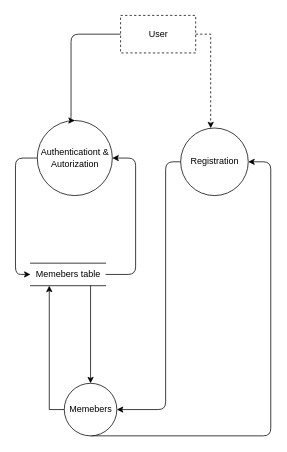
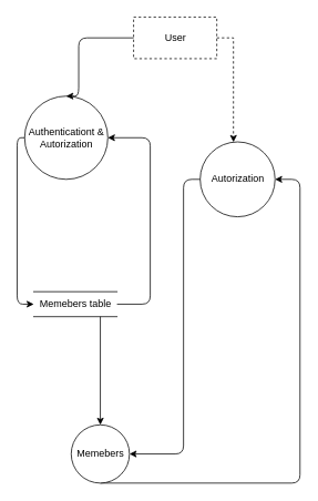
  <mxCell id="0" />
  <mxCell id="1" parent="0" />
- <mxCell id="2" value="Authenticationt &amp;amp; &lt;br&gt;Autorization" style="shape=ellipse;html=1;dashed=0;whitespace=wrap;aspect=fixed;perimeter=ellipsePerimeter;" vertex="1" parent="1"><mxGeometry x="49" y="160" width="100" height="100" as="geometry" /></mxCell>
+ <mxCell id="2" value="Authenticationt &amp;amp; &lt;br&gt;Autorization" style="shape=ellipse;html=1;dashed=0;whitespace=wrap;aspect=fixed;perimeter=ellipsePerimeter;" vertex="1" parent="1"><mxGeometry x="29" y="115" width="100" height="100" as="geometry" /></mxCell>
  <mxCell id="3" value="Memebers table" style="html=1;dashed=0;whitespace=wrap;shape=partialRectangle;right=0;left=0;" vertex="1" parent="1"><mxGeometry x="40" y="350" width="100" height="30" as="geometry" /></mxCell>
  <mxCell id="4" value="User" style="html=1;dashed=1;whitespace=wrap;" vertex="1" parent="1"><mxGeometry x="160" y="20" width="100" height="50" as="geometry" /></mxCell>
  <mxCell id="5" value="" style="edgeStyle=orthogonalEdgeStyle;rounded=0;orthogonalLoop=1;jettySize=auto;html=1;exitX=1;exitY=0.5;exitDx=0;exitDy=0;dashed=1;" edge="1" parent="1" source="4" target="6"><mxGeometry relative="1" as="geometry"><mxPoint x="280" y="130" as="targetPoint" /><Array as="points"><mxPoint x="280" y="45" /></Array></mxGeometry></mxCell>
- <mxCell id="6" value="Registration" style="shape=ellipse;html=1;dashed=0;whitespace=wrap;aspect=fixed;perimeter=ellipsePerimeter;" vertex="1" parent="1"><mxGeometry x="240" y="170" width="90" height="90" as="geometry" /></mxCell>
- <mxCell id="7" style="edgeStyle=orthogonalEdgeStyle;rounded=0;orthogonalLoop=1;jettySize=auto;html=1;exitX=0;exitY=0.5;exitDx=0;exitDy=0;" edge="1" parent="1" source="12" target="3"><mxGeometry relative="1" as="geometry"><mxPoint x="120" y="540" as="sourcePoint" /><Array as="points"><mxPoint x="65" y="545" /></Array></mxGeometry></mxCell>
+ <mxCell id="6" value="Autorization" style="shape=ellipse;html=1;dashed=0;whitespace=wrap;aspect=fixed;perimeter=ellipsePerimeter;" vertex="1" parent="1"><mxGeometry x="240" y="170" width="90" height="90" as="geometry" /></mxCell>
  <mxCell id="8" value="" style="edgeStyle=elbowEdgeStyle;elbow=horizontal;endArrow=classic;html=1;entryX=0.5;entryY=0;entryDx=0;entryDy=0;" edge="1" parent="1" source="4" target="2"><mxGeometry width="50" height="50" relative="1" as="geometry"><mxPoint x="50" y="130" as="sourcePoint" /><mxPoint x="140" y="170" as="targetPoint" /><Array as="points"><mxPoint x="94" y="110" /><mxPoint x="50" y="240" /><mxPoint x="50" y="108" /></Array></mxGeometry></mxCell>
  <mxCell id="9" value="" style="edgeStyle=elbowEdgeStyle;elbow=horizontal;endArrow=classic;html=1;entryX=1;entryY=0.5;entryDx=0;entryDy=0;exitX=0;exitY=0.5;exitDx=0;exitDy=0;" edge="1" parent="1" source="6" target="12"><mxGeometry width="50" height="50" relative="1" as="geometry"><mxPoint x="220" y="370" as="sourcePoint" /><mxPoint x="270" y="320" as="targetPoint" /><Array as="points"><mxPoint x="220" y="380" /><mxPoint x="240" y="380" /></Array></mxGeometry></mxCell>
  <mxCell id="10" value="" style="endArrow=classic;html=1;entryX=0.5;entryY=0;entryDx=0;entryDy=0;" edge="1" parent="1" target="12"><mxGeometry width="50" height="50" relative="1" as="geometry"><mxPoint x="120" y="380" as="sourcePoint" /><mxPoint x="160" y="260" as="targetPoint" /></mxGeometry></mxCell>
  <mxCell id="11" value="" style="edgeStyle=elbowEdgeStyle;elbow=horizontal;endArrow=classic;html=1;exitX=0.5;exitY=1;exitDx=0;exitDy=0;entryX=1;entryY=0.5;entryDx=0;entryDy=0;" edge="1" parent="1" source="12" target="6"><mxGeometry width="50" height="50" relative="1" as="geometry"><mxPoint x="320" y="570" as="sourcePoint" /><mxPoint x="308" y="290" as="targetPoint" /><Array as="points"><mxPoint x="360" y="300" /><mxPoint x="340" y="320" /><mxPoint x="340" y="440" /></Array></mxGeometry></mxCell>
  <mxCell id="12" value="Memebers" style="shape=ellipse;html=1;dashed=0;whitespace=wrap;aspect=fixed;perimeter=ellipsePerimeter;" vertex="1" parent="1"><mxGeometry x="85" y="510" width="70" height="70" as="geometry" /></mxCell>
  <mxCell id="13" value="" style="edgeStyle=elbowEdgeStyle;elbow=horizontal;endArrow=classic;html=1;exitX=0;exitY=0.5;exitDx=0;exitDy=0;" edge="1" parent="1" source="2" target="3"><mxGeometry width="50" height="50" relative="1" as="geometry"><mxPoint x="20" y="310" as="sourcePoint" /><mxPoint x="70" y="260" as="targetPoint" /><Array as="points"><mxPoint x="20" y="280" /></Array></mxGeometry></mxCell>
  <mxCell id="14" value="" style="edgeStyle=elbowEdgeStyle;elbow=horizontal;endArrow=classic;html=1;entryX=1;entryY=0.5;entryDx=0;entryDy=0;exitX=1;exitY=0.5;exitDx=0;exitDy=0;" edge="1" parent="1" source="3" target="2"><mxGeometry width="50" height="50" relative="1" as="geometry"><mxPoint x="150" y="320" as="sourcePoint" /><mxPoint x="200" y="270" as="targetPoint" /><Array as="points"><mxPoint x="180" y="280" /></Array></mxGeometry></mxCell>
